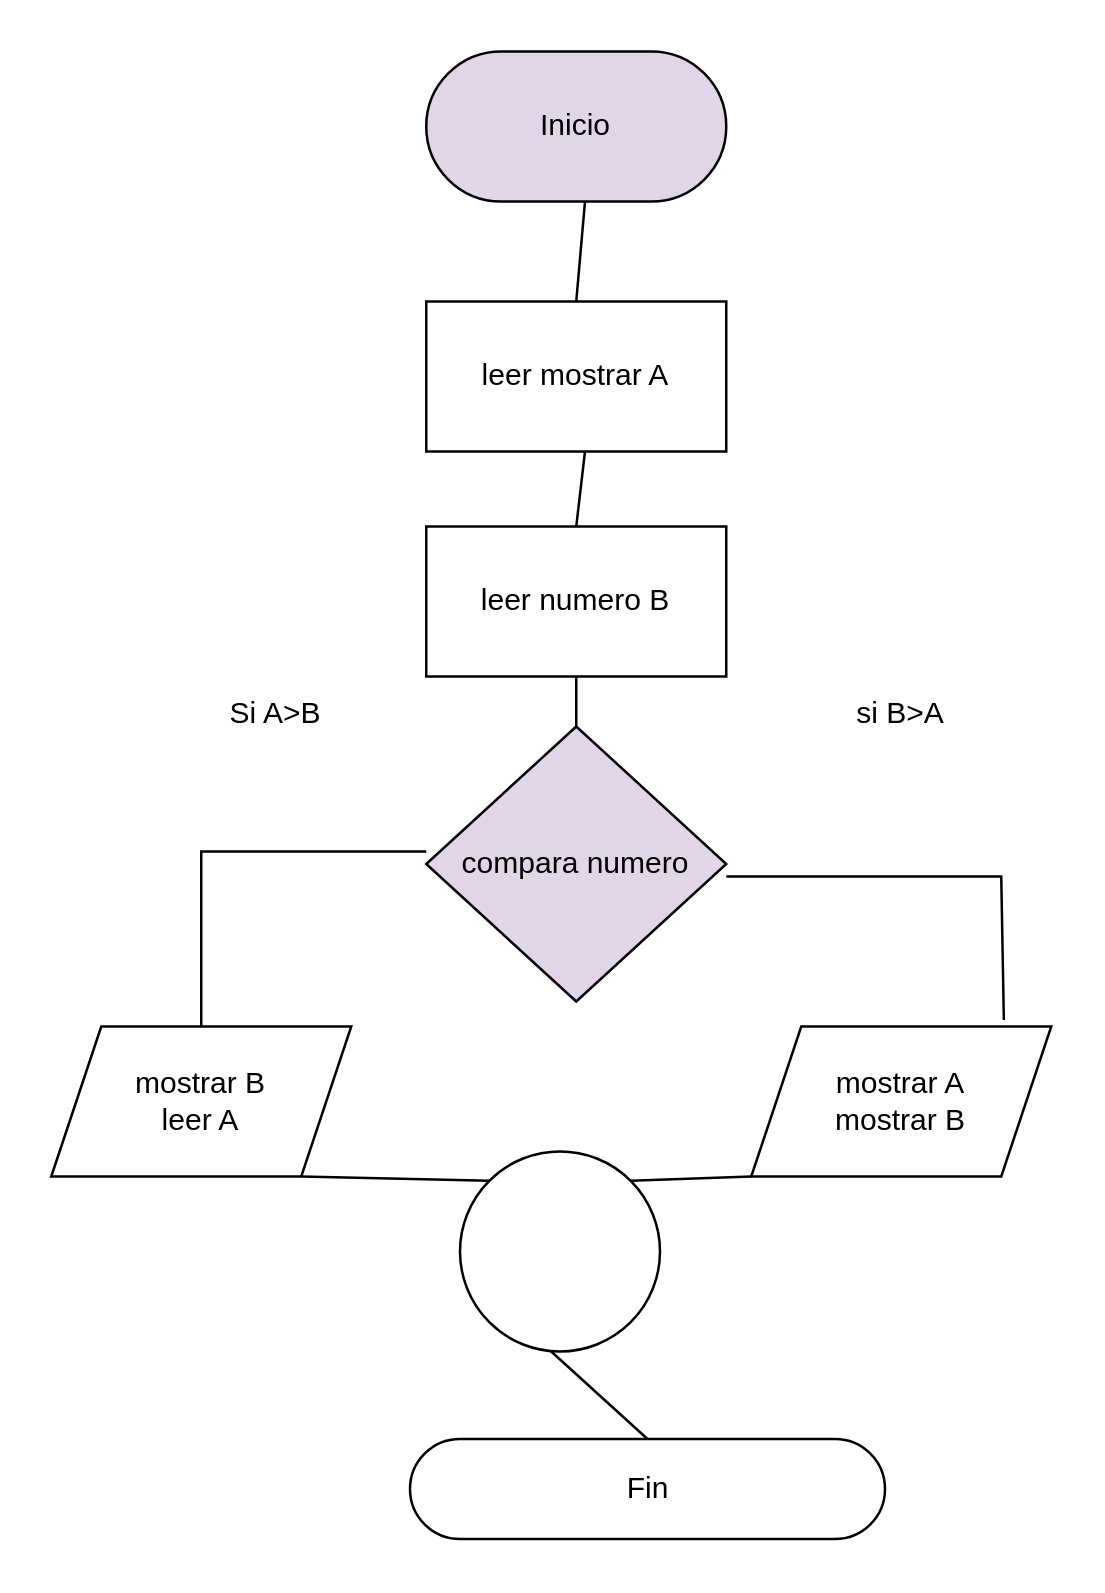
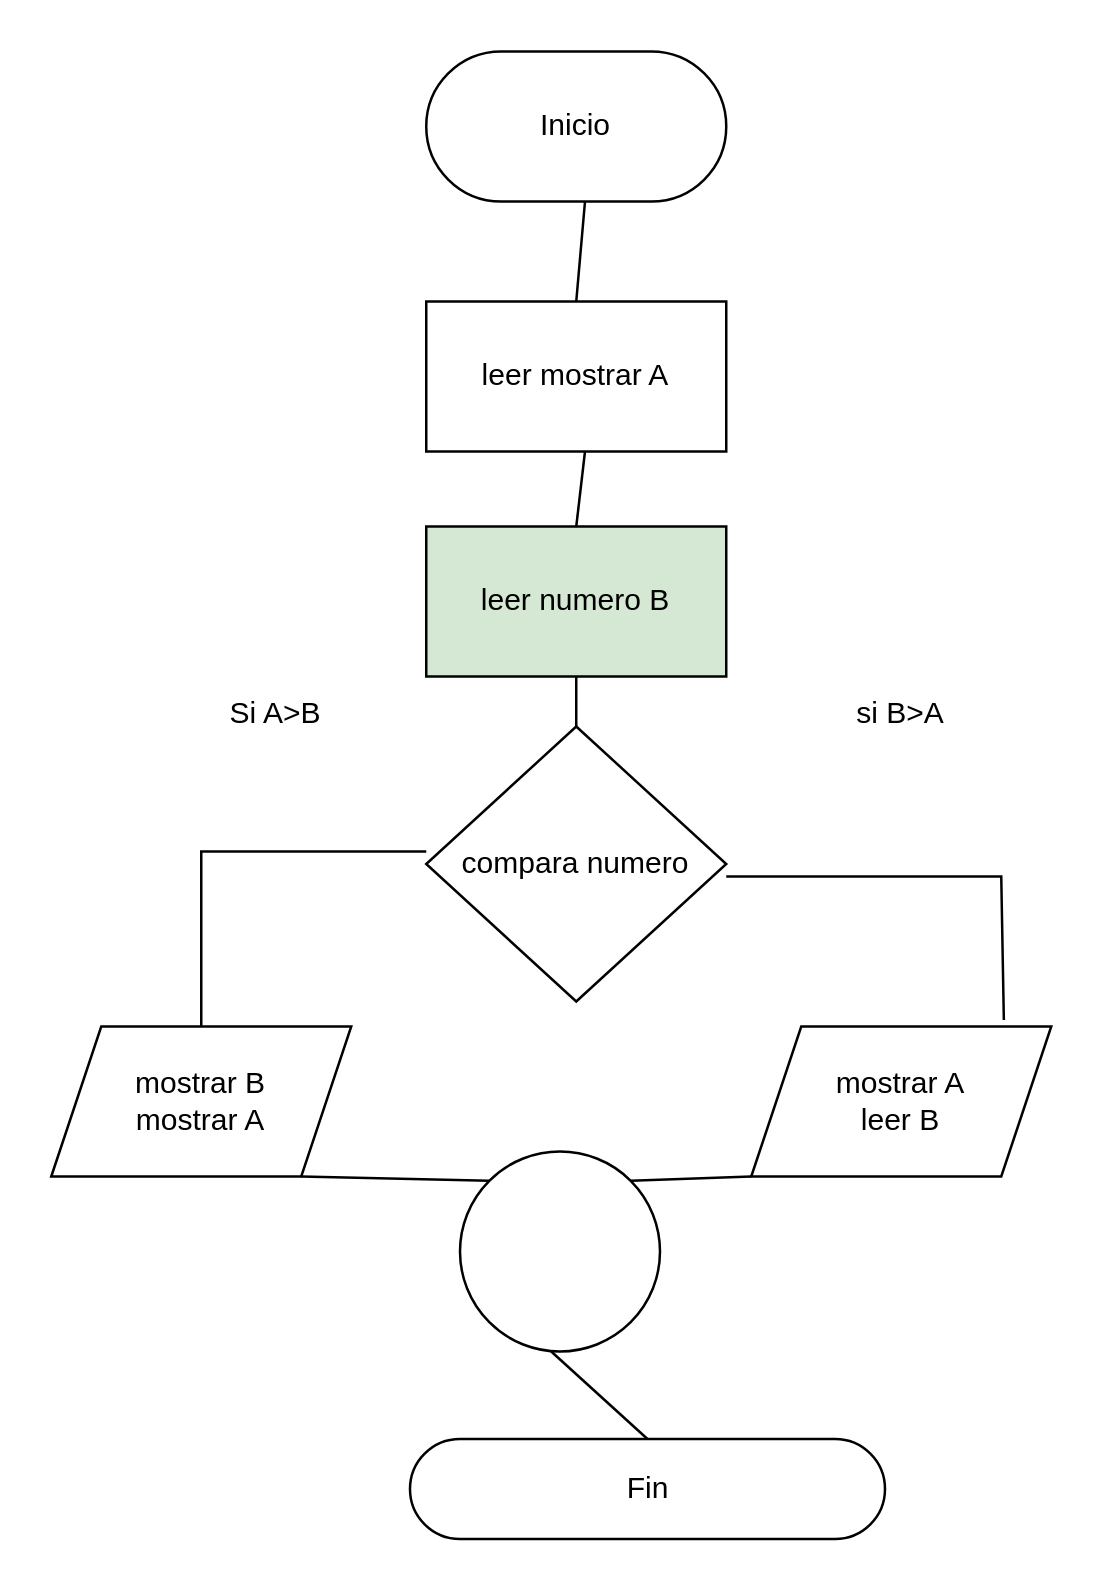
  <mxCell id="0" />
  <mxCell id="1" parent="0" />
- <mxCell id="2" value="Inicio" style="rounded=1;whiteSpace=wrap;html=1;arcSize=50;fillColor=#e1d5e7;" vertex="1" parent="1"><mxGeometry x="170" y="20" width="120" height="60" as="geometry" /></mxCell>
+ <mxCell id="2" value="Inicio" style="rounded=1;whiteSpace=wrap;html=1;arcSize=50;" vertex="1" parent="1"><mxGeometry x="170" y="20" width="120" height="60" as="geometry" /></mxCell>
  <mxCell id="3" value="leer mostrar A" style="rounded=0;whiteSpace=wrap;html=1;" vertex="1" parent="1"><mxGeometry x="170" y="120" width="120" height="60" as="geometry" /></mxCell>
- <mxCell id="4" value="leer numero B" style="rounded=0;whiteSpace=wrap;html=1;" vertex="1" parent="1"><mxGeometry x="170" y="210" width="120" height="60" as="geometry" /></mxCell>
- <mxCell id="5" value="compara numero" style="rhombus;whiteSpace=wrap;html=1;fillColor=#e1d5e7;" vertex="1" parent="1"><mxGeometry x="170" y="290" width="120" height="110" as="geometry" /></mxCell>
- <mxCell id="6" value="mostrar B&lt;br&gt;leer A" style="shape=parallelogram;perimeter=parallelogramPerimeter;whiteSpace=wrap;html=1;fixedSize=1;" vertex="1" parent="1"><mxGeometry x="20" y="410" width="120" height="60" as="geometry" /></mxCell>
- <mxCell id="7" value="mostrar A&lt;br&gt;mostrar B" style="shape=parallelogram;perimeter=parallelogramPerimeter;whiteSpace=wrap;html=1;fixedSize=1;" vertex="1" parent="1"><mxGeometry x="300" y="410" width="120" height="60" as="geometry" /></mxCell>
+ <mxCell id="4" value="leer numero B" style="rounded=0;whiteSpace=wrap;html=1;fillColor=#d5e8d4;" vertex="1" parent="1"><mxGeometry x="170" y="210" width="120" height="60" as="geometry" /></mxCell>
+ <mxCell id="5" value="compara numero" style="rhombus;whiteSpace=wrap;html=1;" vertex="1" parent="1"><mxGeometry x="170" y="290" width="120" height="110" as="geometry" /></mxCell>
+ <mxCell id="6" value="mostrar B&lt;br&gt;mostrar A" style="shape=parallelogram;perimeter=parallelogramPerimeter;whiteSpace=wrap;html=1;fixedSize=1;" vertex="1" parent="1"><mxGeometry x="20" y="410" width="120" height="60" as="geometry" /></mxCell>
+ <mxCell id="7" value="mostrar A&lt;br&gt;leer B" style="shape=parallelogram;perimeter=parallelogramPerimeter;whiteSpace=wrap;html=1;fixedSize=1;" vertex="1" parent="1"><mxGeometry x="300" y="410" width="120" height="60" as="geometry" /></mxCell>
  <mxCell id="8" value="" style="ellipse;whiteSpace=wrap;html=1;aspect=fixed;" vertex="1" parent="1"><mxGeometry x="183.5" y="460" width="80" height="80" as="geometry" /></mxCell>
  <mxCell id="9" value="Fin" style="rounded=1;whiteSpace=wrap;html=1;arcSize=50;" vertex="1" parent="1"><mxGeometry x="163.5" y="575" width="190" height="40" as="geometry" /></mxCell>
  <mxCell id="10" value="" style="endArrow=none;html=1;rounded=0;exitX=0.5;exitY=0;exitDx=0;exitDy=0;" edge="1" parent="1" source="3"><mxGeometry width="50" height="50" relative="1" as="geometry"><mxPoint x="183.5" y="130" as="sourcePoint" /><mxPoint x="233.5" y="80" as="targetPoint" /></mxGeometry></mxCell>
  <mxCell id="11" value="" style="endArrow=none;html=1;rounded=0;exitX=0.5;exitY=0;exitDx=0;exitDy=0;" edge="1" parent="1" source="4"><mxGeometry width="50" height="50" relative="1" as="geometry"><mxPoint x="183.5" y="230" as="sourcePoint" /><mxPoint x="233.5" y="180" as="targetPoint" /></mxGeometry></mxCell>
  <mxCell id="12" value="" style="endArrow=none;html=1;rounded=0;exitX=0.5;exitY=0;exitDx=0;exitDy=0;" edge="1" parent="1" source="5"><mxGeometry width="50" height="50" relative="1" as="geometry"><mxPoint x="180" y="320" as="sourcePoint" /><mxPoint x="230" y="270" as="targetPoint" /></mxGeometry></mxCell>
  <mxCell id="13" value="" style="endArrow=none;html=1;rounded=0;" edge="1" parent="1" source="6"><mxGeometry width="50" height="50" relative="1" as="geometry"><mxPoint x="50" y="340" as="sourcePoint" /><mxPoint x="170" y="340" as="targetPoint" /><Array as="points"><mxPoint x="80" y="340" /></Array></mxGeometry></mxCell>
  <mxCell id="14" value="" style="endArrow=none;html=1;rounded=0;entryX=0.842;entryY=-0.044;entryDx=0;entryDy=0;entryPerimeter=0;" edge="1" parent="1" target="7"><mxGeometry width="50" height="50" relative="1" as="geometry"><mxPoint x="290" y="350" as="sourcePoint" /><mxPoint x="410" y="340" as="targetPoint" /><Array as="points"><mxPoint x="400" y="350" /></Array></mxGeometry></mxCell>
  <mxCell id="15" value="Si A&amp;gt;B" style="text;html=1;strokeColor=none;fillColor=none;align=center;verticalAlign=middle;whiteSpace=wrap;rounded=0;" vertex="1" parent="1"><mxGeometry x="80" y="270" width="60" height="30" as="geometry" /></mxCell>
  <mxCell id="16" value="si B&amp;gt;A" style="text;html=1;strokeColor=none;fillColor=none;align=center;verticalAlign=middle;whiteSpace=wrap;rounded=0;" vertex="1" parent="1"><mxGeometry x="330" y="270" width="60" height="30" as="geometry" /></mxCell>
  <mxCell id="17" value="" style="endArrow=none;html=1;rounded=0;entryX=0;entryY=0;entryDx=0;entryDy=0;" edge="1" parent="1" target="8"><mxGeometry width="50" height="50" relative="1" as="geometry"><mxPoint x="120" y="470" as="sourcePoint" /><mxPoint x="170" y="420" as="targetPoint" /></mxGeometry></mxCell>
  <mxCell id="18" value="" style="endArrow=none;html=1;rounded=0;exitX=1;exitY=0;exitDx=0;exitDy=0;" edge="1" parent="1" source="8"><mxGeometry width="50" height="50" relative="1" as="geometry"><mxPoint x="250" y="520" as="sourcePoint" /><mxPoint x="300" y="470" as="targetPoint" /></mxGeometry></mxCell>
  <mxCell id="19" value="" style="endArrow=none;html=1;rounded=0;exitX=0.5;exitY=0;exitDx=0;exitDy=0;" edge="1" parent="1" source="9"><mxGeometry width="50" height="50" relative="1" as="geometry"><mxPoint x="170" y="590" as="sourcePoint" /><mxPoint x="220" y="540" as="targetPoint" /></mxGeometry></mxCell>
